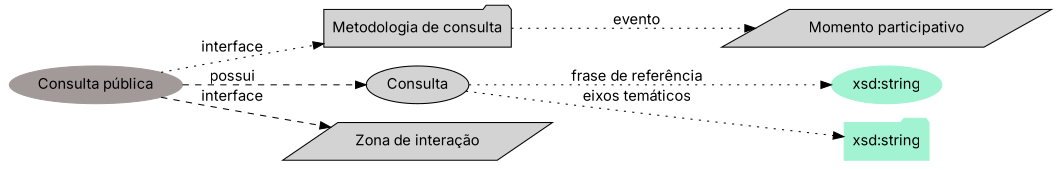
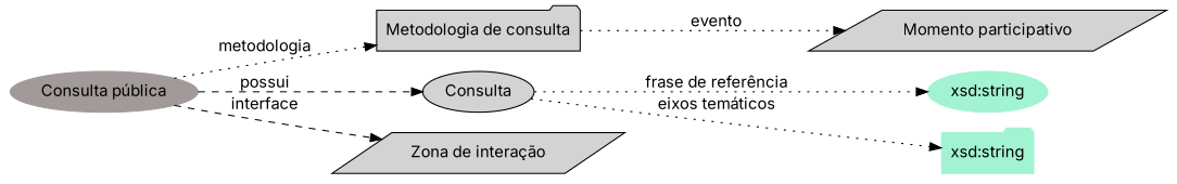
  digraph {
    fontname=Inter
    rankdir=LR
    node [fontname=Inter shape=ellipse style=filled]
    edge [fontname=Inter style=dotted]
    "Consulta pública" [color="#A29999"]
    "Metodologia de consulta" [shape=folder]
    n3 [label=Consulta]
    "Zona de interação" [shape=parallelogram]
    "Momento participativo" [shape=parallelogram]
    n6 [color="#A2F3D1" label="xsd:string"]
    n7 [color="#A2F3D1" label="xsd:string" shape=folder]
-   "Consulta pública" -> "Metodologia de consulta" [label=interface]
+   "Consulta pública" -> "Metodologia de consulta" [label=metodologia]
    "Consulta pública" -> n3 [label=possui style=dashed]
    "Consulta pública" -> "Zona de interação" [label=interface style=dashed]
    "Metodologia de consulta" -> "Momento participativo" [label=evento]
    n3 -> n6 [label="frase de referência"]
    n3 -> n7 [label="eixos temáticos"]
  }
